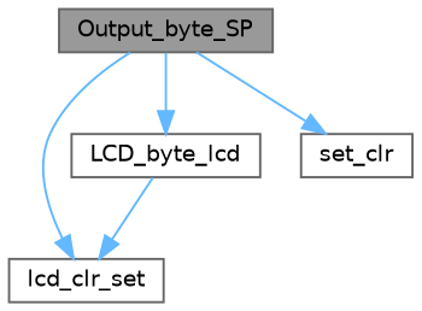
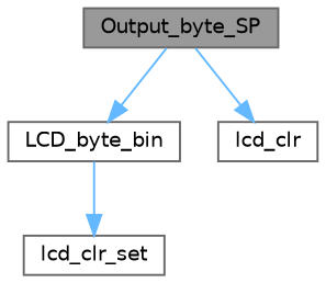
  digraph {
    rankdir=TB
    node [color=grey40 fillcolor=white fontname=Helvetica fontsize=10 shape=box style=filled]
    edge [color=steelblue1 fontname=Helvetica fontsize=10 labelfontname=Helvetica labelfontsize=10 style=solid]
    n1 [color=gray40 fillcolor=grey60 fontcolor=black height=0.2 label=Output_byte_SP width=0.4]
    n2 [height=0.2 label=lcd_clr_set width=0.4]
-   n3 [height=0.2 label=LCD_byte_lcd width=0.4]
-   n4 [height=0.2 label=set_clr width=0.4]
-   n1 -> n2
+   n3 [height=0.2 label=LCD_byte_bin width=0.4]
+   n4 [height=0.2 label=lcd_clr width=0.4]
    n1 -> n3
    n1 -> n4
    n3 -> n2
  }
